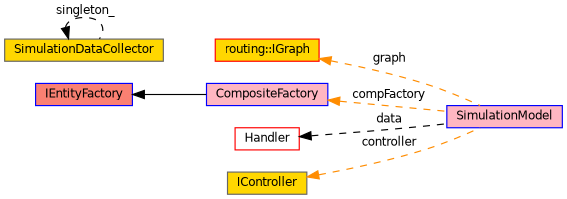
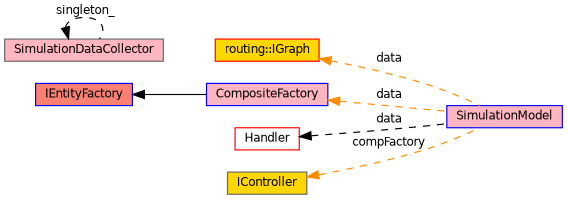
  digraph {
    rankdir=LR
    node [color=blue fillcolor=lightpink fontname=Helvetica fontsize=10 shape=record style=filled]
    edge [color=black dir=back fontname=Helvetica fontsize=10 labelfontname=Helvetica labelfontsize=10 style=dashed]
    n1 [fontcolor=black height=0.2 label=SimulationModel width=0.4]
-   n2 [color=gray40 fillcolor=gold height=0.2 label=SimulationDataCollector width=0.4]
+   n2 [color=gray40 height=0.2 label=SimulationDataCollector width=0.4]
    n3 [color=red fillcolor=gold height=0.2 label="routing::IGraph" width=0.4]
    n4 [height=0.2 label=CompositeFactory width=0.4]
    n5 [fillcolor=salmon height=0.2 label=IEntityFactory width=0.4]
    n6 [color=red fillcolor=white height=0.2 label=Handler width=0.4]
    n7 [color=gray40 fillcolor=gold height=0.2 label=IController width=0.4]
    n2 -> n2 [label=" singleton_"]
-   n3 -> n1 [color=darkorange label=" graph"]
-   n4 -> n1 [color=darkorange label=" compFactory"]
+   n3 -> n1 [color=darkorange label=" data"]
+   n4 -> n1 [color=darkorange label=" data"]
    n5 -> n4 [style=solid]
    n6 -> n1 [label=" data"]
-   n7 -> n1 [color=darkorange label=" controller"]
+   n7 -> n1 [color=darkorange label=" compFactory"]
  }
